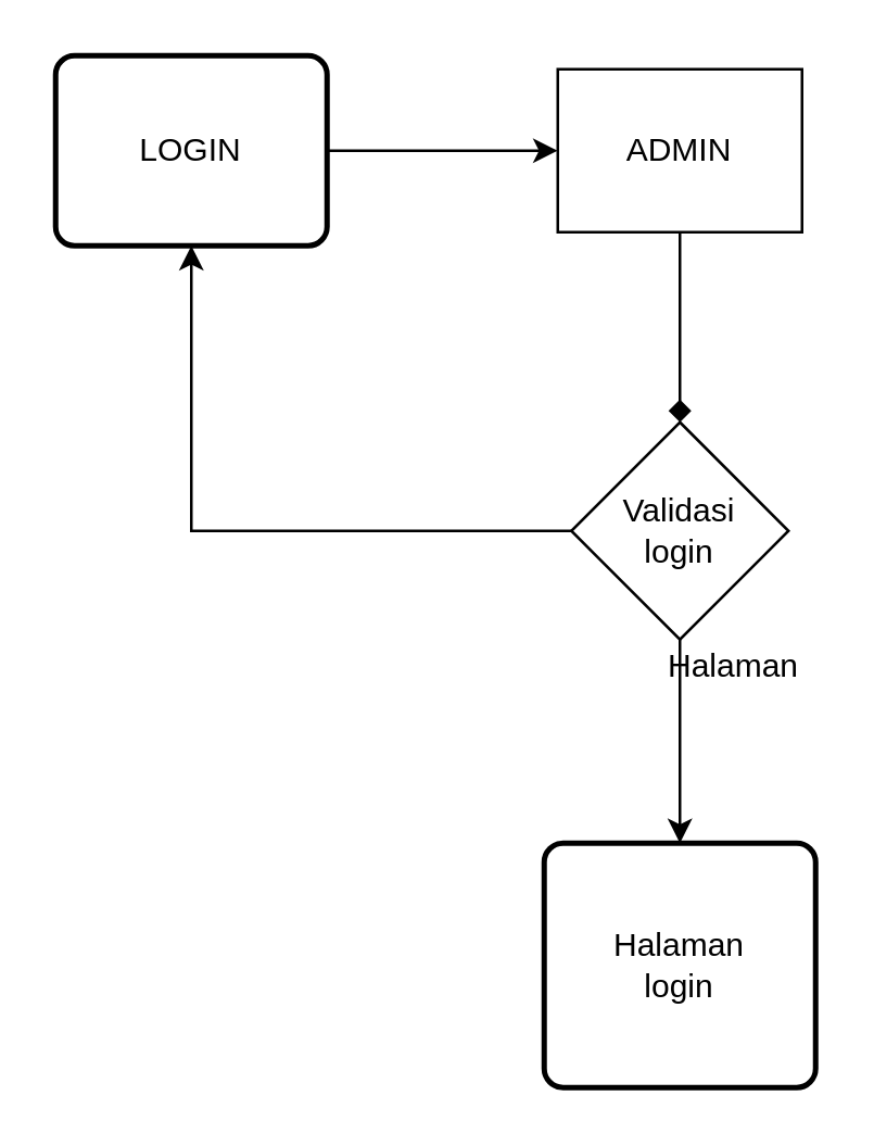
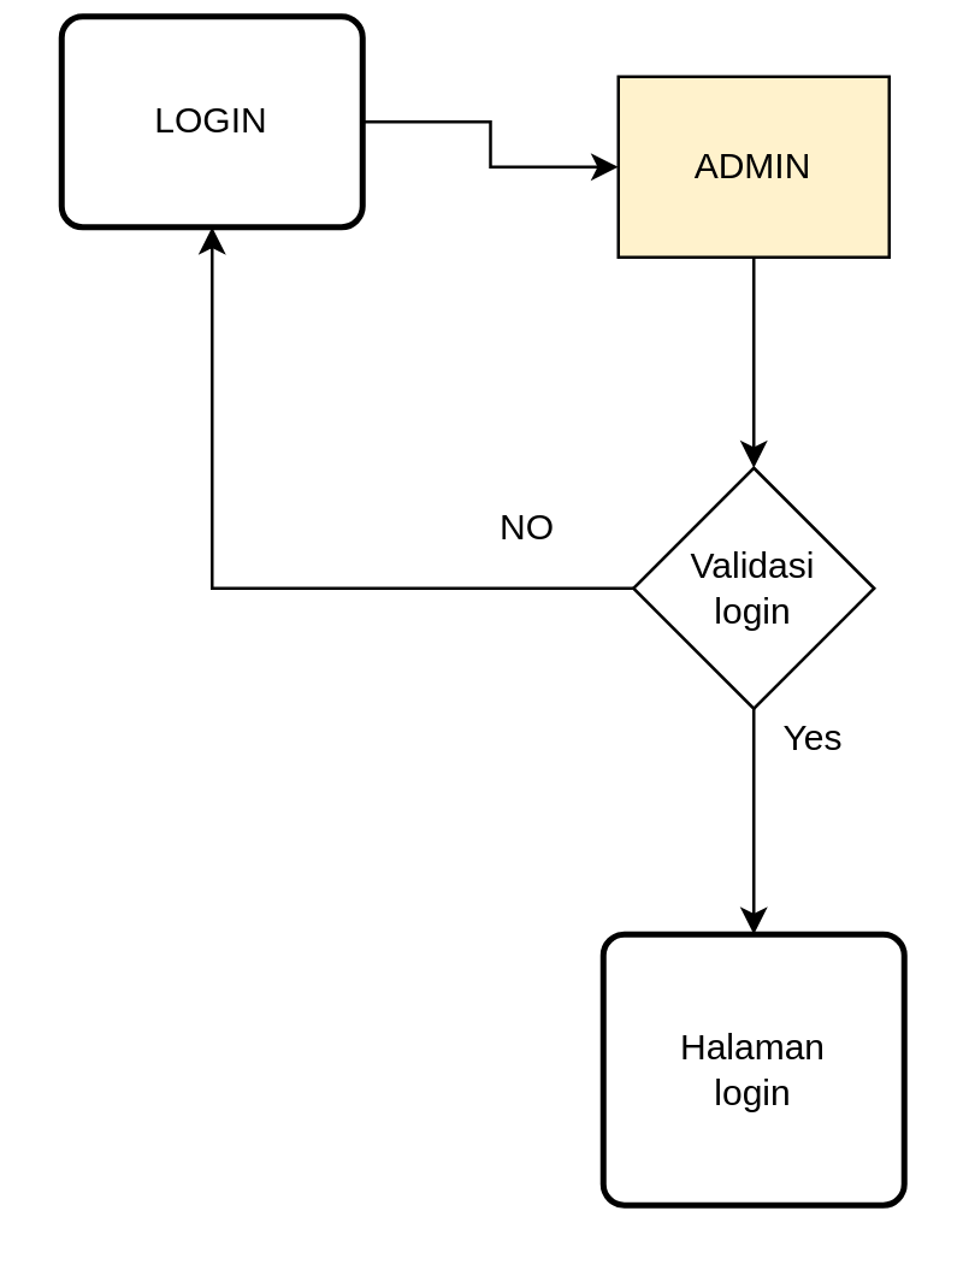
  <mxCell id="0" />
  <mxCell id="1" parent="0" />
  <mxCell id="2" value="" style="edgeStyle=orthogonalEdgeStyle;rounded=0;orthogonalLoop=1;jettySize=auto;html=1;entryX=0;entryY=0.5;entryDx=0;entryDy=0;" edge="1" parent="1" source="3" target="5"><mxGeometry relative="1" as="geometry"><mxPoint x="200" y="55" as="targetPoint" /></mxGeometry></mxCell>
- <mxCell id="3" value="LOGIN" style="rounded=1;whiteSpace=wrap;html=1;absoluteArcSize=1;arcSize=14;strokeWidth=2;" vertex="1" parent="1"><mxGeometry x="20" y="20" width="100" height="70" as="geometry" /></mxCell>
- <mxCell id="4" value="" style="edgeStyle=orthogonalEdgeStyle;rounded=0;orthogonalLoop=1;jettySize=auto;html=1;endArrow=diamond;" edge="1" parent="1" source="5" target="7"><mxGeometry relative="1" as="geometry" /></mxCell>
- <mxCell id="5" value="ADMIN" style="rounded=0;whiteSpace=wrap;html=1;" vertex="1" parent="1"><mxGeometry x="205" y="25" width="90" height="60" as="geometry" /></mxCell>
+ <mxCell id="3" value="LOGIN" style="rounded=1;whiteSpace=wrap;html=1;absoluteArcSize=1;arcSize=14;strokeWidth=2;" vertex="1" parent="1"><mxGeometry x="20" y="5" width="100" height="70" as="geometry" /></mxCell>
+ <mxCell id="4" value="" style="edgeStyle=orthogonalEdgeStyle;rounded=0;orthogonalLoop=1;jettySize=auto;html=1;" edge="1" parent="1" source="5" target="7"><mxGeometry relative="1" as="geometry" /></mxCell>
+ <mxCell id="5" value="ADMIN" style="rounded=0;whiteSpace=wrap;html=1;fillColor=#fff2cc;" vertex="1" parent="1"><mxGeometry x="205" y="25" width="90" height="60" as="geometry" /></mxCell>
  <mxCell id="6" value="" style="edgeStyle=orthogonalEdgeStyle;rounded=0;orthogonalLoop=1;jettySize=auto;html=1;" edge="1" parent="1" source="7" target="9"><mxGeometry relative="1" as="geometry"><mxPoint x="250" y="325" as="targetPoint" /></mxGeometry></mxCell>
  <mxCell id="7" value="Validasi&lt;br&gt;login" style="rhombus;whiteSpace=wrap;html=1;rounded=0;" vertex="1" parent="1"><mxGeometry x="210" y="155" width="80" height="80" as="geometry" /></mxCell>
  <mxCell id="8" value="" style="endArrow=classic;html=1;rounded=0;exitX=0;exitY=0.5;exitDx=0;exitDy=0;entryX=0.5;entryY=1;entryDx=0;entryDy=0;" edge="1" parent="1" source="7" target="3"><mxGeometry width="50" height="50" relative="1" as="geometry"><mxPoint x="75" y="140" as="sourcePoint" /><mxPoint x="125" y="90" as="targetPoint" /><Array as="points"><mxPoint x="70" y="195" /></Array></mxGeometry></mxCell>
  <mxCell id="9" value="Halaman&lt;br&gt;login" style="rounded=1;whiteSpace=wrap;html=1;absoluteArcSize=1;arcSize=14;strokeWidth=2;" vertex="1" parent="1"><mxGeometry x="200" y="310" width="100" height="90" as="geometry" /></mxCell>
- <mxCell id="11" value="Halaman" style="text;html=1;strokeColor=none;fillColor=none;align=center;verticalAlign=middle;whiteSpace=wrap;rounded=0;" vertex="1" parent="1"><mxGeometry x="240" y="230" width="60" height="30" as="geometry" /></mxCell>
+ <mxCell id="10" value="NO" style="text;html=1;strokeColor=none;fillColor=none;align=center;verticalAlign=middle;whiteSpace=wrap;rounded=0;" vertex="1" parent="1"><mxGeometry x="145" y="160" width="60" height="30" as="geometry" /></mxCell>
+ <mxCell id="11" value="Yes" style="text;html=1;strokeColor=none;fillColor=none;align=center;verticalAlign=middle;whiteSpace=wrap;rounded=0;" vertex="1" parent="1"><mxGeometry x="240" y="230" width="60" height="30" as="geometry" /></mxCell>
